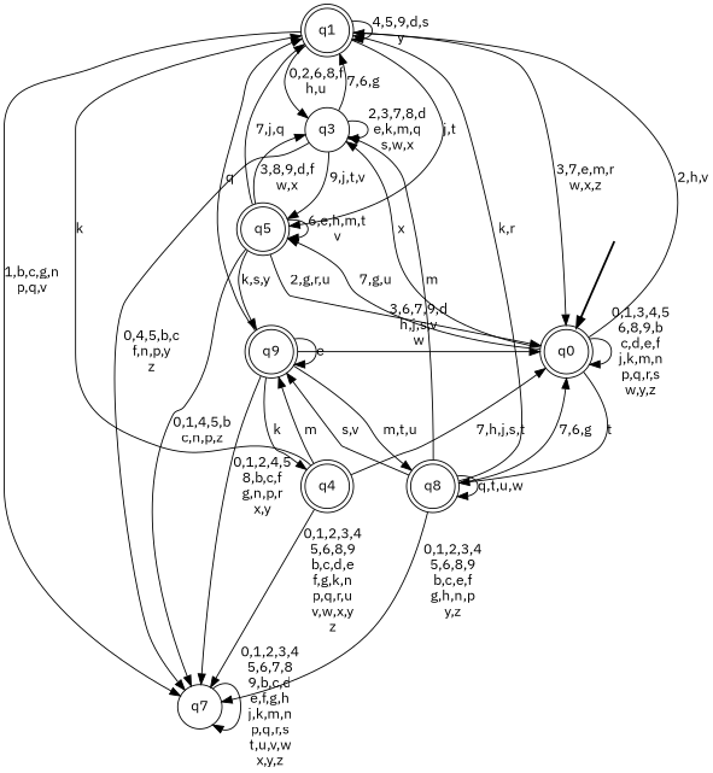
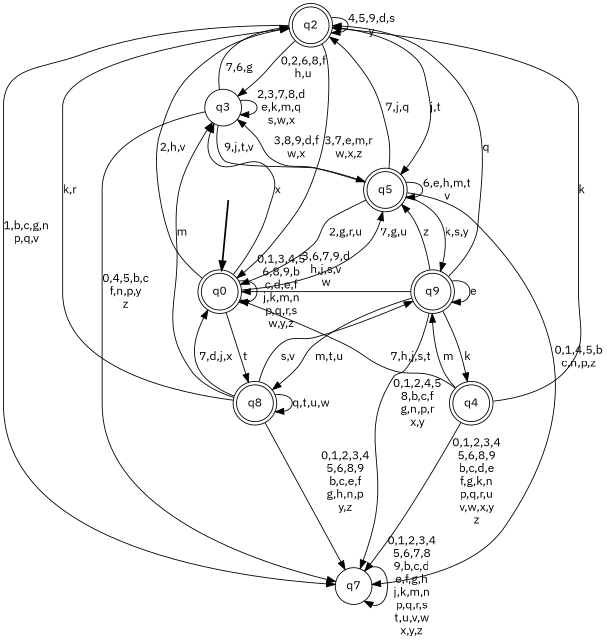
  digraph {
    fontname="IBM Plex Sans"
    rankdir=TB
    node [fontname="IBM Plex Sans" shape=doublecircle style="rounded,filled" color=black fillcolor=white]
    edge [fontname="IBM Plex Sans"]
    __start0 [height=0 shape=none style=invis width=0 color="" fillcolor=""]
    n2 [label=q0]
-   n3 [label=q1]
+   n3 [label=q2]
    n4 [label=q8]
    n5 [label=q3 shape=circle style=filled]
    n6 [label=q5]
    n7 [label=q7 shape=circle style=filled]
    n8 [label=q9]
    n9 [label=q4]
    subgraph cluster_1 {
      nodesep=0.15
      ranksep=0.15
      style=invis
      __start0
      n2
    }
    __start0 -> n2 [penwidth=2]
    n2 -> n2 [label="0,1,3,4,5\n6,8,9,b\nc,d,e,f\nj,k,m,n\np,q,r,s\nw,y,z"]
    n2 -> n3 [label="2,h,v"]
    n2 -> n4 [label=t]
    n2 -> n5 [label=x]
    n2 -> n6 [label="7,g,u"]
    n3 -> n2 [label="3,7,e,m,r\nw,x,z"]
    n3 -> n3 [label="4,5,9,d,s\ny"]
    n3 -> n5 [label="0,2,6,8,f\nh,u"]
    n3 -> n6 [label="j,t"]
    n3 -> n7 [label="1,b,c,g,n\np,q,v"]
-   n4 -> n2 [label="7,6,g"]
+   n4 -> n2 [label="7,d,j,x"]
    n4 -> n3 [label="k,r"]
    n4 -> n4 [label="q,t,u,w"]
    n4 -> n5 [label=m]
    n4 -> n7 [label="0,1,2,3,4\n5,6,8,9\nb,c,e,f\ng,h,n,p\ny,z"]
    n4 -> n8 [label="s,v"]
    n5 -> n3 [label="7,6,g"]
    n5 -> n5 [label="2,3,7,8,d\ne,k,m,q\ns,w,x"]
    n5 -> n6 [label="9,j,t,v"]
    n5 -> n7 [label="0,4,5,b,c\nf,n,p,y\nz"]
    n6 -> n2 [label="2,g,r,u"]
    n6 -> n3 [label="7,j,q"]
    n6 -> n5 [label="3,8,9,d,f\nw,x"]
    n6 -> n6 [label="6,e,h,m,t\nv"]
    n6 -> n7 [label="0,1,4,5,b\nc,n,p,z"]
    n6 -> n8 [label="k,s,y"]
    n7 -> n7 [label="0,1,2,3,4\n5,6,7,8\n9,b,c,d\ne,f,g,h\nj,k,m,n\np,q,r,s\nt,u,v,w\nx,y,z"]
    n8 -> n2 [label="3,6,7,9,d\nh,j,s,v\nw"]
    n8 -> n3 [label=q]
    n8 -> n4 [label="m,t,u"]
+   n8 -> n6 [label=z]
    n8 -> n7 [label="0,1,2,4,5\n8,b,c,f\ng,n,p,r\nx,y"]
    n8 -> n8 [label=e]
    n8 -> n9 [label=k]
    n9 -> n2 [label="7,h,j,s,t"]
    n9 -> n3 [label=k]
    n9 -> n7 [label="0,1,2,3,4\n5,6,8,9\nb,c,d,e\nf,g,k,n\np,q,r,u\nv,w,x,y\nz"]
    n9 -> n8 [label=m]
  }
